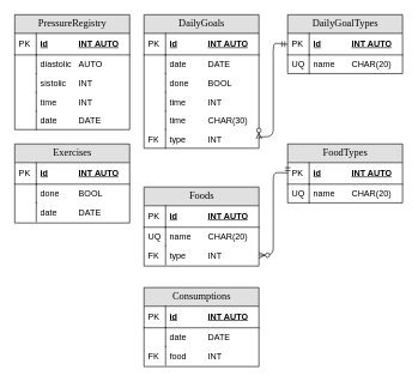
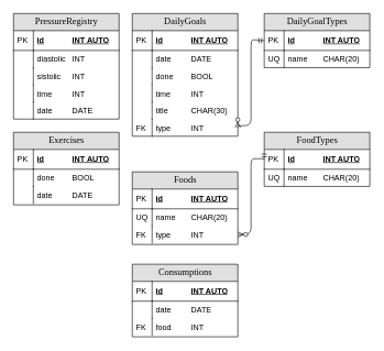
  <mxCell id="0" />
  <mxCell id="1" parent="0" />
  <mxCell id="2" value="DailyGoals" style="swimlane;html=1;fontStyle=0;childLayout=stackLayout;horizontal=1;startSize=26;fillColor=#e0e0e0;horizontalStack=0;resizeParent=1;resizeLast=0;collapsible=1;marginBottom=0;swimlaneFillColor=#ffffff;align=center;rounded=0;shadow=0;comic=0;labelBackgroundColor=none;strokeWidth=1;fontFamily=Verdana;fontSize=14" parent="1" vertex="1"><mxGeometry x="200" y="20" width="160" height="186" as="geometry" /></mxCell>
  <mxCell id="3" value="id&lt;span style=&quot;white-space: pre;&quot;&gt;&#09;&lt;/span&gt;&lt;span style=&quot;white-space: pre;&quot;&gt;&#09;&lt;/span&gt;INT AUTO" style="shape=partialRectangle;top=0;left=0;right=0;bottom=1;html=1;align=left;verticalAlign=middle;fillColor=none;spacingLeft=34;spacingRight=4;whiteSpace=wrap;overflow=hidden;rotatable=0;points=[[0,0.5],[1,0.5]];portConstraint=eastwest;dropTarget=0;fontStyle=5;" parent="2" vertex="1"><mxGeometry y="26" width="160" height="30" as="geometry" /></mxCell>
  <mxCell id="4" value="PK" style="shape=partialRectangle;top=0;left=0;bottom=0;html=1;fillColor=none;align=left;verticalAlign=middle;spacingLeft=4;spacingRight=4;whiteSpace=wrap;overflow=hidden;rotatable=0;points=[];portConstraint=eastwest;part=1;" parent="3" vertex="1" connectable="0"><mxGeometry width="30" height="30" as="geometry" /></mxCell>
  <mxCell id="5" value="date&lt;span style=&quot;white-space: pre;&quot;&gt;&#09;&lt;/span&gt;&lt;span style=&quot;white-space: pre;&quot;&gt;&#09;&lt;/span&gt;DATE" style="shape=partialRectangle;top=0;left=0;right=0;bottom=0;html=1;align=left;verticalAlign=top;fillColor=none;spacingLeft=34;spacingRight=4;whiteSpace=wrap;overflow=hidden;rotatable=0;points=[[0,0.5],[1,0.5]];portConstraint=eastwest;dropTarget=0;" vertex="1" parent="2"><mxGeometry y="56" width="160" height="26" as="geometry" /></mxCell>
  <mxCell id="6" value="" style="shape=partialRectangle;top=0;left=0;bottom=0;html=1;fillColor=none;align=left;verticalAlign=top;spacingLeft=4;spacingRight=4;whiteSpace=wrap;overflow=hidden;rotatable=0;points=[];portConstraint=eastwest;part=1;" vertex="1" connectable="0" parent="5"><mxGeometry width="30" height="26" as="geometry" /></mxCell>
  <mxCell id="7" value="done&lt;span style=&quot;white-space: pre;&quot;&gt;&#09;&lt;/span&gt;BOOL" style="shape=partialRectangle;top=0;left=0;right=0;bottom=0;html=1;align=left;verticalAlign=top;fillColor=none;spacingLeft=34;spacingRight=4;whiteSpace=wrap;overflow=hidden;rotatable=0;points=[[0,0.5],[1,0.5]];portConstraint=eastwest;dropTarget=0;" parent="2" vertex="1"><mxGeometry y="82" width="160" height="26" as="geometry" /></mxCell>
  <mxCell id="8" value="" style="shape=partialRectangle;top=0;left=0;bottom=0;html=1;fillColor=none;align=left;verticalAlign=top;spacingLeft=4;spacingRight=4;whiteSpace=wrap;overflow=hidden;rotatable=0;points=[];portConstraint=eastwest;part=1;" parent="7" vertex="1" connectable="0"><mxGeometry width="30" height="26" as="geometry" /></mxCell>
  <mxCell id="9" value="time&lt;span style=&quot;white-space: pre;&quot;&gt;&#09;&lt;/span&gt;&lt;span style=&quot;white-space: pre;&quot;&gt;&#09;&lt;/span&gt;INT" style="shape=partialRectangle;top=0;left=0;right=0;bottom=0;html=1;align=left;verticalAlign=top;fillColor=none;spacingLeft=34;spacingRight=4;whiteSpace=wrap;overflow=hidden;rotatable=0;points=[[0,0.5],[1,0.5]];portConstraint=eastwest;dropTarget=0;" parent="2" vertex="1"><mxGeometry y="108" width="160" height="26" as="geometry" /></mxCell>
  <mxCell id="10" value="" style="shape=partialRectangle;top=0;left=0;bottom=0;html=1;fillColor=none;align=left;verticalAlign=top;spacingLeft=4;spacingRight=4;whiteSpace=wrap;overflow=hidden;rotatable=0;points=[];portConstraint=eastwest;part=1;" parent="9" vertex="1" connectable="0"><mxGeometry width="30" height="26" as="geometry" /></mxCell>
- <mxCell id="11" value="time&lt;span style=&quot;white-space: pre;&quot;&gt;&#09;&lt;/span&gt;&lt;span style=&quot;white-space: pre;&quot;&gt;&#09;&lt;/span&gt;CHAR(30)" style="shape=partialRectangle;top=0;left=0;right=0;bottom=0;html=1;align=left;verticalAlign=top;fillColor=none;spacingLeft=34;spacingRight=4;whiteSpace=wrap;overflow=hidden;rotatable=0;points=[[0,0.5],[1,0.5]];portConstraint=eastwest;dropTarget=0;" parent="2" vertex="1"><mxGeometry y="134" width="160" height="26" as="geometry" /></mxCell>
+ <mxCell id="11" value="title&lt;span style=&quot;white-space: pre;&quot;&gt;&#09;&lt;/span&gt;&lt;span style=&quot;white-space: pre;&quot;&gt;&#09;&lt;/span&gt;CHAR(30)" style="shape=partialRectangle;top=0;left=0;right=0;bottom=0;html=1;align=left;verticalAlign=top;fillColor=none;spacingLeft=34;spacingRight=4;whiteSpace=wrap;overflow=hidden;rotatable=0;points=[[0,0.5],[1,0.5]];portConstraint=eastwest;dropTarget=0;" parent="2" vertex="1"><mxGeometry y="134" width="160" height="26" as="geometry" /></mxCell>
  <mxCell id="12" value="" style="shape=partialRectangle;top=0;left=0;bottom=0;html=1;fillColor=none;align=left;verticalAlign=top;spacingLeft=4;spacingRight=4;whiteSpace=wrap;overflow=hidden;rotatable=0;points=[];portConstraint=eastwest;part=1;" parent="11" vertex="1" connectable="0"><mxGeometry width="30" height="26" as="geometry" /></mxCell>
  <mxCell id="13" value="type&lt;span style=&quot;white-space: pre;&quot;&gt;&#09;&lt;/span&gt;&lt;span style=&quot;white-space: pre;&quot;&gt;&#09;&lt;/span&gt;INT" style="shape=partialRectangle;top=0;left=0;right=0;bottom=0;html=1;align=left;verticalAlign=top;fillColor=none;spacingLeft=34;spacingRight=4;whiteSpace=wrap;overflow=hidden;rotatable=0;points=[[0,0.5],[1,0.5]];portConstraint=eastwest;dropTarget=0;" parent="2" vertex="1"><mxGeometry y="160" width="160" height="26" as="geometry" /></mxCell>
  <mxCell id="14" value="FK" style="shape=partialRectangle;top=0;left=0;bottom=0;html=1;fillColor=none;align=left;verticalAlign=top;spacingLeft=4;spacingRight=4;whiteSpace=wrap;overflow=hidden;rotatable=0;points=[];portConstraint=eastwest;part=1;" parent="13" vertex="1" connectable="0"><mxGeometry width="30" height="26" as="geometry" /></mxCell>
  <mxCell id="15" value="DailyGoalTypes" style="swimlane;html=1;fontStyle=0;childLayout=stackLayout;horizontal=1;startSize=26;fillColor=#e0e0e0;horizontalStack=0;resizeParent=1;resizeLast=0;collapsible=1;marginBottom=0;swimlaneFillColor=#ffffff;align=center;rounded=0;shadow=0;comic=0;labelBackgroundColor=none;strokeWidth=1;fontFamily=Verdana;fontSize=14" parent="1" vertex="1"><mxGeometry x="400" y="20" width="160" height="82" as="geometry" /></mxCell>
  <mxCell id="16" value="id&lt;span style=&quot;white-space: pre;&quot;&gt;&#09;&lt;/span&gt;&lt;span style=&quot;white-space: pre;&quot;&gt;&#09;&lt;/span&gt;INT AUTO" style="shape=partialRectangle;top=0;left=0;right=0;bottom=1;html=1;align=left;verticalAlign=middle;fillColor=none;spacingLeft=34;spacingRight=4;whiteSpace=wrap;overflow=hidden;rotatable=0;points=[[0,0.5],[1,0.5]];portConstraint=eastwest;dropTarget=0;fontStyle=5;" parent="15" vertex="1"><mxGeometry y="26" width="160" height="30" as="geometry" /></mxCell>
  <mxCell id="17" value="PK" style="shape=partialRectangle;top=0;left=0;bottom=0;html=1;fillColor=none;align=left;verticalAlign=middle;spacingLeft=4;spacingRight=4;whiteSpace=wrap;overflow=hidden;rotatable=0;points=[];portConstraint=eastwest;part=1;" parent="16" vertex="1" connectable="0"><mxGeometry width="30" height="30" as="geometry" /></mxCell>
  <mxCell id="18" value="name&lt;span style=&quot;white-space: pre;&quot;&gt;&#09;&lt;/span&gt;CHAR(20)" style="shape=partialRectangle;top=0;left=0;right=0;bottom=0;html=1;align=left;verticalAlign=top;fillColor=none;spacingLeft=34;spacingRight=4;whiteSpace=wrap;overflow=hidden;rotatable=0;points=[[0,0.5],[1,0.5]];portConstraint=eastwest;dropTarget=0;" parent="15" vertex="1"><mxGeometry y="56" width="160" height="26" as="geometry" /></mxCell>
  <mxCell id="19" value="UQ" style="shape=partialRectangle;top=0;left=0;bottom=0;html=1;fillColor=none;align=left;verticalAlign=top;spacingLeft=4;spacingRight=4;whiteSpace=wrap;overflow=hidden;rotatable=0;points=[];portConstraint=eastwest;part=1;" parent="18" vertex="1" connectable="0"><mxGeometry width="30" height="26" as="geometry" /></mxCell>
  <mxCell id="20" value="" style="edgeStyle=orthogonalEdgeStyle;html=1;endArrow=ERzeroToMany;startArrow=ERmandOne;labelBackgroundColor=none;fontFamily=Verdana;fontSize=14;entryX=1;entryY=0.5;entryDx=0;entryDy=0;exitX=0;exitY=0.5;exitDx=0;exitDy=0;" parent="1" source="16" target="13" edge="1"><mxGeometry width="100" height="100" relative="1" as="geometry"><mxPoint x="380" y="40" as="sourcePoint" /><mxPoint x="520" y="130" as="targetPoint" /><Array as="points"><mxPoint x="390" y="61" /><mxPoint x="390" y="60" /><mxPoint x="380" y="60" /><mxPoint x="380" y="190" /><mxPoint x="360" y="190" /></Array></mxGeometry></mxCell>
  <mxCell id="21" value="FoodTypes" style="swimlane;html=1;fontStyle=0;childLayout=stackLayout;horizontal=1;startSize=26;fillColor=#e0e0e0;horizontalStack=0;resizeParent=1;resizeLast=0;collapsible=1;marginBottom=0;swimlaneFillColor=#ffffff;align=center;rounded=0;shadow=0;comic=0;labelBackgroundColor=none;strokeWidth=1;fontFamily=Verdana;fontSize=14" parent="1" vertex="1"><mxGeometry x="400" y="200" width="160" height="82" as="geometry" /></mxCell>
  <mxCell id="22" value="id&lt;span style=&quot;white-space: pre;&quot;&gt;&#09;&lt;/span&gt;&lt;span style=&quot;white-space: pre;&quot;&gt;&#09;&lt;/span&gt;INT AUTO" style="shape=partialRectangle;top=0;left=0;right=0;bottom=1;html=1;align=left;verticalAlign=middle;fillColor=none;spacingLeft=34;spacingRight=4;whiteSpace=wrap;overflow=hidden;rotatable=0;points=[[0,0.5],[1,0.5]];portConstraint=eastwest;dropTarget=0;fontStyle=5;" parent="21" vertex="1"><mxGeometry y="26" width="160" height="30" as="geometry" /></mxCell>
  <mxCell id="23" value="PK" style="shape=partialRectangle;top=0;left=0;bottom=0;html=1;fillColor=none;align=left;verticalAlign=middle;spacingLeft=4;spacingRight=4;whiteSpace=wrap;overflow=hidden;rotatable=0;points=[];portConstraint=eastwest;part=1;" parent="22" vertex="1" connectable="0"><mxGeometry width="30" height="30" as="geometry" /></mxCell>
  <mxCell id="24" value="name&lt;span style=&quot;white-space: pre;&quot;&gt;&#09;&lt;/span&gt;CHAR(20)" style="shape=partialRectangle;top=0;left=0;right=0;bottom=0;html=1;align=left;verticalAlign=top;fillColor=none;spacingLeft=34;spacingRight=4;whiteSpace=wrap;overflow=hidden;rotatable=0;points=[[0,0.5],[1,0.5]];portConstraint=eastwest;dropTarget=0;" parent="21" vertex="1"><mxGeometry y="56" width="160" height="26" as="geometry" /></mxCell>
  <mxCell id="25" value="UQ" style="shape=partialRectangle;top=0;left=0;bottom=0;html=1;fillColor=none;align=left;verticalAlign=top;spacingLeft=4;spacingRight=4;whiteSpace=wrap;overflow=hidden;rotatable=0;points=[];portConstraint=eastwest;part=1;" parent="24" vertex="1" connectable="0"><mxGeometry width="30" height="26" as="geometry" /></mxCell>
  <mxCell id="26" value="Foods" style="swimlane;html=1;fontStyle=0;childLayout=stackLayout;horizontal=1;startSize=26;fillColor=#e0e0e0;horizontalStack=0;resizeParent=1;resizeLast=0;collapsible=1;marginBottom=0;swimlaneFillColor=#ffffff;align=center;rounded=0;shadow=0;comic=0;labelBackgroundColor=none;strokeWidth=1;fontFamily=Verdana;fontSize=14" parent="1" vertex="1"><mxGeometry x="200" y="260" width="160" height="110" as="geometry" /></mxCell>
  <mxCell id="27" value="id&lt;span style=&quot;white-space: pre;&quot;&gt;&#09;&lt;/span&gt;&lt;span style=&quot;white-space: pre;&quot;&gt;&#09;&lt;/span&gt;INT AUTO" style="shape=partialRectangle;top=0;left=0;right=0;bottom=1;html=1;align=left;verticalAlign=middle;fillColor=none;spacingLeft=34;spacingRight=4;whiteSpace=wrap;overflow=hidden;rotatable=0;points=[[0,0.5],[1,0.5]];portConstraint=eastwest;dropTarget=0;fontStyle=5;" parent="26" vertex="1"><mxGeometry y="26" width="160" height="30" as="geometry" /></mxCell>
  <mxCell id="28" value="PK" style="shape=partialRectangle;top=0;left=0;bottom=0;html=1;fillColor=none;align=left;verticalAlign=middle;spacingLeft=4;spacingRight=4;whiteSpace=wrap;overflow=hidden;rotatable=0;points=[];portConstraint=eastwest;part=1;" parent="27" vertex="1" connectable="0"><mxGeometry width="30" height="30" as="geometry" /></mxCell>
  <mxCell id="29" value="name&lt;span style=&quot;white-space: pre;&quot;&gt;&#09;&lt;/span&gt;CHAR(20)" style="shape=partialRectangle;top=0;left=0;right=0;bottom=0;html=1;align=left;verticalAlign=top;fillColor=none;spacingLeft=34;spacingRight=4;whiteSpace=wrap;overflow=hidden;rotatable=0;points=[[0,0.5],[1,0.5]];portConstraint=eastwest;dropTarget=0;" parent="26" vertex="1"><mxGeometry y="56" width="160" height="26" as="geometry" /></mxCell>
  <mxCell id="30" value="UQ" style="shape=partialRectangle;top=0;left=0;bottom=0;html=1;fillColor=none;align=left;verticalAlign=top;spacingLeft=4;spacingRight=4;whiteSpace=wrap;overflow=hidden;rotatable=0;points=[];portConstraint=eastwest;part=1;" parent="29" vertex="1" connectable="0"><mxGeometry width="30" height="26" as="geometry" /></mxCell>
  <mxCell id="31" value="type&lt;span style=&quot;white-space: pre;&quot;&gt;&#09;&lt;/span&gt;&lt;span style=&quot;white-space: pre;&quot;&gt;&#09;&lt;/span&gt;INT" style="shape=partialRectangle;top=0;left=0;right=0;bottom=0;html=1;align=left;verticalAlign=top;fillColor=none;spacingLeft=34;spacingRight=4;whiteSpace=wrap;overflow=hidden;rotatable=0;points=[[0,0.5],[1,0.5]];portConstraint=eastwest;dropTarget=0;" parent="26" vertex="1"><mxGeometry y="82" width="160" height="26" as="geometry" /></mxCell>
  <mxCell id="32" value="FK" style="shape=partialRectangle;top=0;left=0;bottom=0;html=1;fillColor=none;align=left;verticalAlign=top;spacingLeft=4;spacingRight=4;whiteSpace=wrap;overflow=hidden;rotatable=0;points=[];portConstraint=eastwest;part=1;" parent="31" vertex="1" connectable="0"><mxGeometry width="30" height="26" as="geometry" /></mxCell>
  <mxCell id="33" value="" style="edgeStyle=orthogonalEdgeStyle;html=1;endArrow=ERzeroToMany;startArrow=ERmandOne;labelBackgroundColor=none;fontFamily=Verdana;fontSize=14;entryX=1;entryY=0.5;entryDx=0;entryDy=0;exitX=0;exitY=0.5;exitDx=0;exitDy=0;" parent="1" source="22" target="31" edge="1"><mxGeometry width="100" height="100" relative="1" as="geometry"><mxPoint x="360" y="211" as="sourcePoint" /><mxPoint x="320" y="317" as="targetPoint" /><Array as="points"><mxPoint x="400" y="240" /><mxPoint x="380" y="240" /><mxPoint x="380" y="355" /></Array></mxGeometry></mxCell>
  <mxCell id="34" value="PressureRegistry" style="swimlane;html=1;fontStyle=0;childLayout=stackLayout;horizontal=1;startSize=26;fillColor=#e0e0e0;horizontalStack=0;resizeParent=1;resizeLast=0;collapsible=1;marginBottom=0;swimlaneFillColor=#ffffff;align=center;rounded=0;shadow=0;comic=0;labelBackgroundColor=none;strokeWidth=1;fontFamily=Verdana;fontSize=14" vertex="1" parent="1"><mxGeometry x="20" y="20" width="160" height="160" as="geometry" /></mxCell>
  <mxCell id="35" value="id&lt;span style=&quot;white-space: pre;&quot;&gt;&#09;&lt;/span&gt;&lt;span style=&quot;white-space: pre;&quot;&gt;&#09;&lt;/span&gt;INT AUTO" style="shape=partialRectangle;top=0;left=0;right=0;bottom=1;html=1;align=left;verticalAlign=middle;fillColor=none;spacingLeft=34;spacingRight=4;whiteSpace=wrap;overflow=hidden;rotatable=0;points=[[0,0.5],[1,0.5]];portConstraint=eastwest;dropTarget=0;fontStyle=5;" vertex="1" parent="34"><mxGeometry y="26" width="160" height="30" as="geometry" /></mxCell>
  <mxCell id="36" value="PK" style="shape=partialRectangle;top=0;left=0;bottom=0;html=1;fillColor=none;align=left;verticalAlign=middle;spacingLeft=4;spacingRight=4;whiteSpace=wrap;overflow=hidden;rotatable=0;points=[];portConstraint=eastwest;part=1;" vertex="1" connectable="0" parent="35"><mxGeometry width="30" height="30" as="geometry" /></mxCell>
- <mxCell id="37" value="diastolic&lt;span style=&quot;white-space: pre;&quot;&gt;&#09;&lt;/span&gt;AUTO" style="shape=partialRectangle;top=0;left=0;right=0;bottom=0;html=1;align=left;verticalAlign=top;fillColor=none;spacingLeft=34;spacingRight=4;whiteSpace=wrap;overflow=hidden;rotatable=0;points=[[0,0.5],[1,0.5]];portConstraint=eastwest;dropTarget=0;" vertex="1" parent="34"><mxGeometry y="56" width="160" height="26" as="geometry" /></mxCell>
+ <mxCell id="37" value="diastolic&lt;span style=&quot;white-space: pre;&quot;&gt;&#09;&lt;/span&gt;INT" style="shape=partialRectangle;top=0;left=0;right=0;bottom=0;html=1;align=left;verticalAlign=top;fillColor=none;spacingLeft=34;spacingRight=4;whiteSpace=wrap;overflow=hidden;rotatable=0;points=[[0,0.5],[1,0.5]];portConstraint=eastwest;dropTarget=0;" vertex="1" parent="34"><mxGeometry y="56" width="160" height="26" as="geometry" /></mxCell>
  <mxCell id="38" value="" style="shape=partialRectangle;top=0;left=0;bottom=0;html=1;fillColor=none;align=left;verticalAlign=top;spacingLeft=4;spacingRight=4;whiteSpace=wrap;overflow=hidden;rotatable=0;points=[];portConstraint=eastwest;part=1;" vertex="1" connectable="0" parent="37"><mxGeometry width="30" height="26" as="geometry" /></mxCell>
  <mxCell id="39" value="sistolic&lt;span style=&quot;white-space: pre;&quot;&gt;&#09;&lt;/span&gt;INT&lt;span style=&quot;white-space: pre;&quot;&gt;&#09;&lt;/span&gt;" style="shape=partialRectangle;top=0;left=0;right=0;bottom=0;html=1;align=left;verticalAlign=top;fillColor=none;spacingLeft=34;spacingRight=4;whiteSpace=wrap;overflow=hidden;rotatable=0;points=[[0,0.5],[1,0.5]];portConstraint=eastwest;dropTarget=0;" vertex="1" parent="34"><mxGeometry y="82" width="160" height="26" as="geometry" /></mxCell>
  <mxCell id="40" value="" style="shape=partialRectangle;top=0;left=0;bottom=0;html=1;fillColor=none;align=left;verticalAlign=top;spacingLeft=4;spacingRight=4;whiteSpace=wrap;overflow=hidden;rotatable=0;points=[];portConstraint=eastwest;part=1;" vertex="1" connectable="0" parent="39"><mxGeometry width="30" height="26" as="geometry" /></mxCell>
  <mxCell id="41" value="time&lt;span style=&quot;white-space: pre;&quot;&gt;&#09;&lt;/span&gt;&lt;span style=&quot;white-space: pre;&quot;&gt;&#09;&lt;/span&gt;INT" style="shape=partialRectangle;top=0;left=0;right=0;bottom=0;html=1;align=left;verticalAlign=top;fillColor=none;spacingLeft=34;spacingRight=4;whiteSpace=wrap;overflow=hidden;rotatable=0;points=[[0,0.5],[1,0.5]];portConstraint=eastwest;dropTarget=0;" vertex="1" parent="34"><mxGeometry y="108" width="160" height="26" as="geometry" /></mxCell>
  <mxCell id="42" value="" style="shape=partialRectangle;top=0;left=0;bottom=0;html=1;fillColor=none;align=left;verticalAlign=top;spacingLeft=4;spacingRight=4;whiteSpace=wrap;overflow=hidden;rotatable=0;points=[];portConstraint=eastwest;part=1;" vertex="1" connectable="0" parent="41"><mxGeometry width="30" height="26" as="geometry" /></mxCell>
  <mxCell id="43" value="date&lt;span style=&quot;white-space: pre;&quot;&gt;&#09;&lt;/span&gt;&lt;span style=&quot;white-space: pre;&quot;&gt;&#09;&lt;/span&gt;DATE" style="shape=partialRectangle;top=0;left=0;right=0;bottom=0;html=1;align=left;verticalAlign=top;fillColor=none;spacingLeft=34;spacingRight=4;whiteSpace=wrap;overflow=hidden;rotatable=0;points=[[0,0.5],[1,0.5]];portConstraint=eastwest;dropTarget=0;" vertex="1" parent="34"><mxGeometry y="134" width="160" height="26" as="geometry" /></mxCell>
  <mxCell id="44" value="" style="shape=partialRectangle;top=0;left=0;bottom=0;html=1;fillColor=none;align=left;verticalAlign=top;spacingLeft=4;spacingRight=4;whiteSpace=wrap;overflow=hidden;rotatable=0;points=[];portConstraint=eastwest;part=1;" vertex="1" connectable="0" parent="43"><mxGeometry width="30" height="26" as="geometry" /></mxCell>
  <mxCell id="45" value="Exercises" style="swimlane;html=1;fontStyle=0;childLayout=stackLayout;horizontal=1;startSize=26;fillColor=#e0e0e0;horizontalStack=0;resizeParent=1;resizeLast=0;collapsible=1;marginBottom=0;swimlaneFillColor=#ffffff;align=center;rounded=0;shadow=0;comic=0;labelBackgroundColor=none;strokeWidth=1;fontFamily=Verdana;fontSize=14" vertex="1" parent="1"><mxGeometry x="20" y="200" width="160" height="110" as="geometry" /></mxCell>
  <mxCell id="46" value="id&lt;span style=&quot;white-space: pre;&quot;&gt;&#09;&lt;/span&gt;&lt;span style=&quot;white-space: pre;&quot;&gt;&#09;&lt;/span&gt;INT AUTO" style="shape=partialRectangle;top=0;left=0;right=0;bottom=1;html=1;align=left;verticalAlign=middle;fillColor=none;spacingLeft=34;spacingRight=4;whiteSpace=wrap;overflow=hidden;rotatable=0;points=[[0,0.5],[1,0.5]];portConstraint=eastwest;dropTarget=0;fontStyle=5;" vertex="1" parent="45"><mxGeometry y="26" width="160" height="30" as="geometry" /></mxCell>
  <mxCell id="47" value="PK" style="shape=partialRectangle;top=0;left=0;bottom=0;html=1;fillColor=none;align=left;verticalAlign=middle;spacingLeft=4;spacingRight=4;whiteSpace=wrap;overflow=hidden;rotatable=0;points=[];portConstraint=eastwest;part=1;" vertex="1" connectable="0" parent="46"><mxGeometry width="30" height="30" as="geometry" /></mxCell>
  <mxCell id="48" value="done&lt;span style=&quot;white-space: pre;&quot;&gt;&#09;&lt;/span&gt;BOOL" style="shape=partialRectangle;top=0;left=0;right=0;bottom=0;html=1;align=left;verticalAlign=top;fillColor=none;spacingLeft=34;spacingRight=4;whiteSpace=wrap;overflow=hidden;rotatable=0;points=[[0,0.5],[1,0.5]];portConstraint=eastwest;dropTarget=0;" vertex="1" parent="45"><mxGeometry y="56" width="160" height="26" as="geometry" /></mxCell>
  <mxCell id="49" value="" style="shape=partialRectangle;top=0;left=0;bottom=0;html=1;fillColor=none;align=left;verticalAlign=top;spacingLeft=4;spacingRight=4;whiteSpace=wrap;overflow=hidden;rotatable=0;points=[];portConstraint=eastwest;part=1;" vertex="1" connectable="0" parent="48"><mxGeometry width="30" height="26" as="geometry" /></mxCell>
  <mxCell id="50" value="date&lt;span style=&quot;white-space: pre;&quot;&gt;&#09;&lt;/span&gt;&lt;span style=&quot;white-space: pre;&quot;&gt;&#09;&lt;/span&gt;DATE" style="shape=partialRectangle;top=0;left=0;right=0;bottom=0;html=1;align=left;verticalAlign=top;fillColor=none;spacingLeft=34;spacingRight=4;whiteSpace=wrap;overflow=hidden;rotatable=0;points=[[0,0.5],[1,0.5]];portConstraint=eastwest;dropTarget=0;" vertex="1" parent="45"><mxGeometry y="82" width="160" height="26" as="geometry" /></mxCell>
  <mxCell id="51" value="" style="shape=partialRectangle;top=0;left=0;bottom=0;html=1;fillColor=none;align=left;verticalAlign=top;spacingLeft=4;spacingRight=4;whiteSpace=wrap;overflow=hidden;rotatable=0;points=[];portConstraint=eastwest;part=1;" vertex="1" connectable="0" parent="50"><mxGeometry width="30" height="26" as="geometry" /></mxCell>
  <mxCell id="52" value="Consumptions" style="swimlane;html=1;fontStyle=0;childLayout=stackLayout;horizontal=1;startSize=26;fillColor=#e0e0e0;horizontalStack=0;resizeParent=1;resizeLast=0;collapsible=1;marginBottom=0;swimlaneFillColor=#ffffff;align=center;rounded=0;shadow=0;comic=0;labelBackgroundColor=none;strokeWidth=1;fontFamily=Verdana;fontSize=14" vertex="1" parent="1"><mxGeometry x="200" y="400" width="160" height="110" as="geometry" /></mxCell>
  <mxCell id="53" value="id&lt;span style=&quot;white-space: pre;&quot;&gt;&#09;&lt;/span&gt;&lt;span style=&quot;white-space: pre;&quot;&gt;&#09;&lt;/span&gt;INT AUTO" style="shape=partialRectangle;top=0;left=0;right=0;bottom=1;html=1;align=left;verticalAlign=middle;fillColor=none;spacingLeft=34;spacingRight=4;whiteSpace=wrap;overflow=hidden;rotatable=0;points=[[0,0.5],[1,0.5]];portConstraint=eastwest;dropTarget=0;fontStyle=5;" vertex="1" parent="52"><mxGeometry y="26" width="160" height="30" as="geometry" /></mxCell>
  <mxCell id="54" value="PK" style="shape=partialRectangle;top=0;left=0;bottom=0;html=1;fillColor=none;align=left;verticalAlign=middle;spacingLeft=4;spacingRight=4;whiteSpace=wrap;overflow=hidden;rotatable=0;points=[];portConstraint=eastwest;part=1;" vertex="1" connectable="0" parent="53"><mxGeometry width="30" height="30" as="geometry" /></mxCell>
  <mxCell id="55" value="date&lt;span style=&quot;white-space: pre;&quot;&gt;&#09;&lt;/span&gt;&lt;span style=&quot;white-space: pre;&quot;&gt;&#09;&lt;/span&gt;DATE" style="shape=partialRectangle;top=0;left=0;right=0;bottom=0;html=1;align=left;verticalAlign=top;fillColor=none;spacingLeft=34;spacingRight=4;whiteSpace=wrap;overflow=hidden;rotatable=0;points=[[0,0.5],[1,0.5]];portConstraint=eastwest;dropTarget=0;" vertex="1" parent="52"><mxGeometry y="56" width="160" height="26" as="geometry" /></mxCell>
  <mxCell id="56" value="" style="shape=partialRectangle;top=0;left=0;bottom=0;html=1;fillColor=none;align=left;verticalAlign=top;spacingLeft=4;spacingRight=4;whiteSpace=wrap;overflow=hidden;rotatable=0;points=[];portConstraint=eastwest;part=1;" vertex="1" connectable="0" parent="55"><mxGeometry width="30" height="26" as="geometry" /></mxCell>
  <mxCell id="57" value="food&lt;span style=&quot;white-space: pre;&quot;&gt;&#09;&lt;/span&gt;&lt;span style=&quot;white-space: pre;&quot;&gt;&#09;&lt;/span&gt;INT" style="shape=partialRectangle;top=0;left=0;right=0;bottom=0;html=1;align=left;verticalAlign=top;fillColor=none;spacingLeft=34;spacingRight=4;whiteSpace=wrap;overflow=hidden;rotatable=0;points=[[0,0.5],[1,0.5]];portConstraint=eastwest;dropTarget=0;" vertex="1" parent="52"><mxGeometry y="82" width="160" height="26" as="geometry" /></mxCell>
  <mxCell id="58" value="FK" style="shape=partialRectangle;top=0;left=0;bottom=0;html=1;fillColor=none;align=left;verticalAlign=top;spacingLeft=4;spacingRight=4;whiteSpace=wrap;overflow=hidden;rotatable=0;points=[];portConstraint=eastwest;part=1;" vertex="1" connectable="0" parent="57"><mxGeometry width="30" height="26" as="geometry" /></mxCell>
